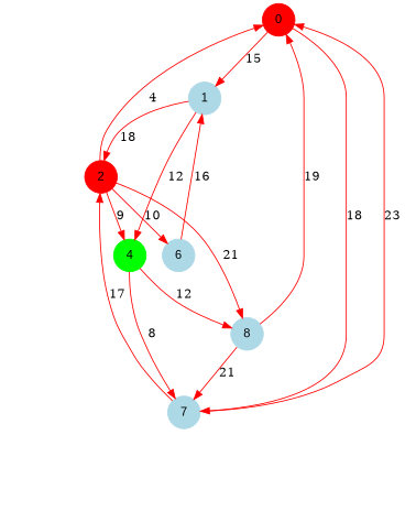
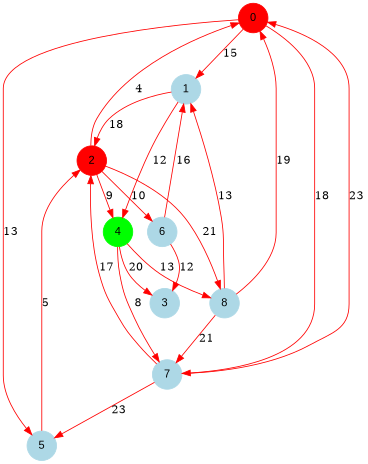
  digraph {
    rankdir=TB
    node [color=lightblue fontname=Arial shape=circle style=filled]
    edge [color=red]
    0 [color=red]
    1
+   5
    7
    2 [color=red]
    4 [color=green]
    6
    8
+   3
    0 -> 1 [label=15]
+   0 -> 5 [label=13]
    0 -> 7 [label=18]
    1 -> 2 [label=18]
    1 -> 4 [label=12]
+   5 -> 2 [label=5]
    7 -> 0 [label=23]
+   7 -> 5 [label=23]
    7 -> 2 [label=17]
    2 -> 0 [label=4]
    2 -> 4 [label=9]
    2 -> 6 [label=10]
    2 -> 8 [label=21]
    4 -> 7 [label=8]
-   4 -> 8 [label=12]
+   4 -> 8 [label=13]
+   4 -> 3 [label=20]
    6 -> 1 [label=16]
+   6 -> 3 [label=12]
    8 -> 0 [label=19]
+   8 -> 1 [label=13]
    8 -> 7 [label=21]
  }
